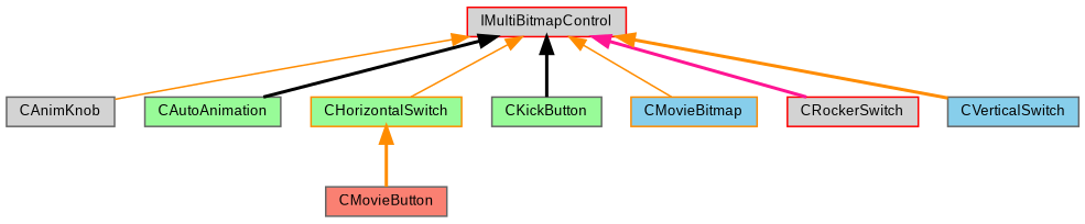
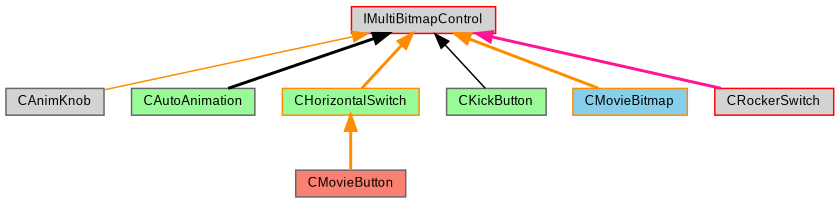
  digraph {
    rankdir=TB
    node [color=gray40 fillcolor=lightgrey fontname=Arial fontsize=9 shape=record style=filled]
    edge [color=darkorange dir=back fontname=Arial fontsize=9 labelfontname=Arial labelfontsize=9 style=solid]
    n1 [color=red fontcolor=black height=0.2 label=IMultiBitmapControl width=0.4]
    n2 [height=0.2 label=CAnimKnob width=0.4]
    n3 [fillcolor=palegreen height=0.2 label=CAutoAnimation width=0.4]
    n4 [color=darkorange fillcolor=palegreen height=0.2 label=CHorizontalSwitch width=0.4]
    n5 [fillcolor=palegreen height=0.2 label=CKickButton width=0.4]
    n6 [color=darkorange fillcolor=skyblue height=0.2 label=CMovieBitmap width=0.4]
    n7 [color=red height=0.2 label=CRockerSwitch width=0.4]
-   n8 [fillcolor=skyblue height=0.2 label=CVerticalSwitch width=0.4]
    n9 [fillcolor=salmon height=0.2 label=CMovieButton width=0.4]
    n1 -> n2
    n1 -> n3 [color=black style=bold]
-   n1 -> n4
-   n1 -> n5 [color=black style=bold]
-   n1 -> n6
+   n1 -> n4 [style=bold]
+   n1 -> n5 [color=black]
+   n1 -> n6 [style=bold]
    n1 -> n7 [color=deeppink style=bold]
-   n1 -> n8 [style=bold]
    n4 -> n9 [style=bold]
  }
